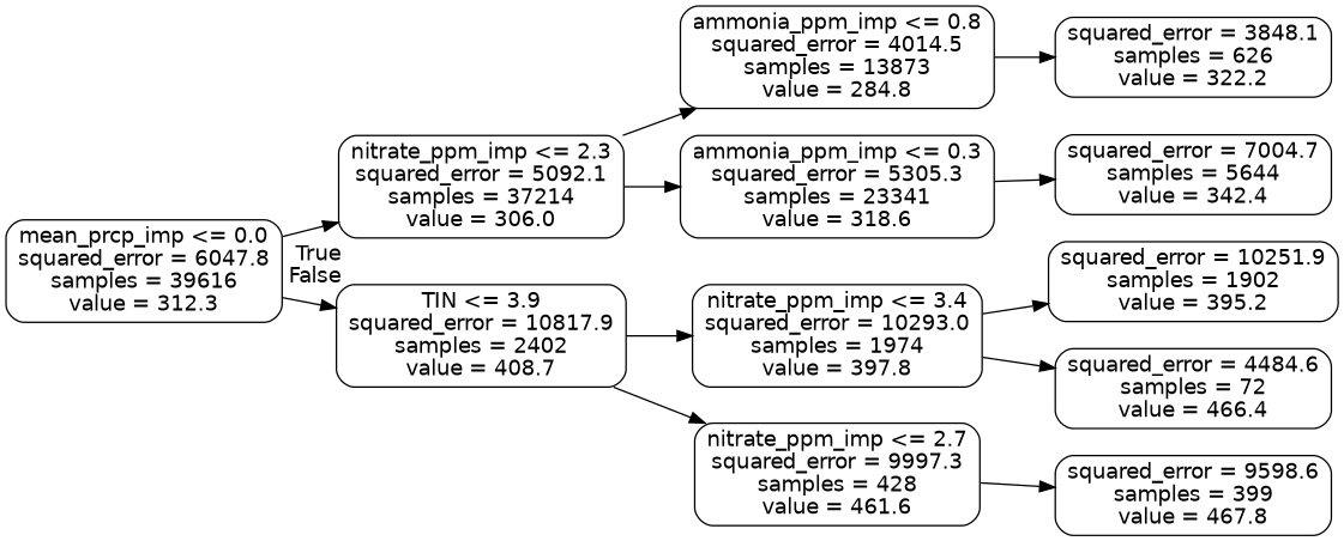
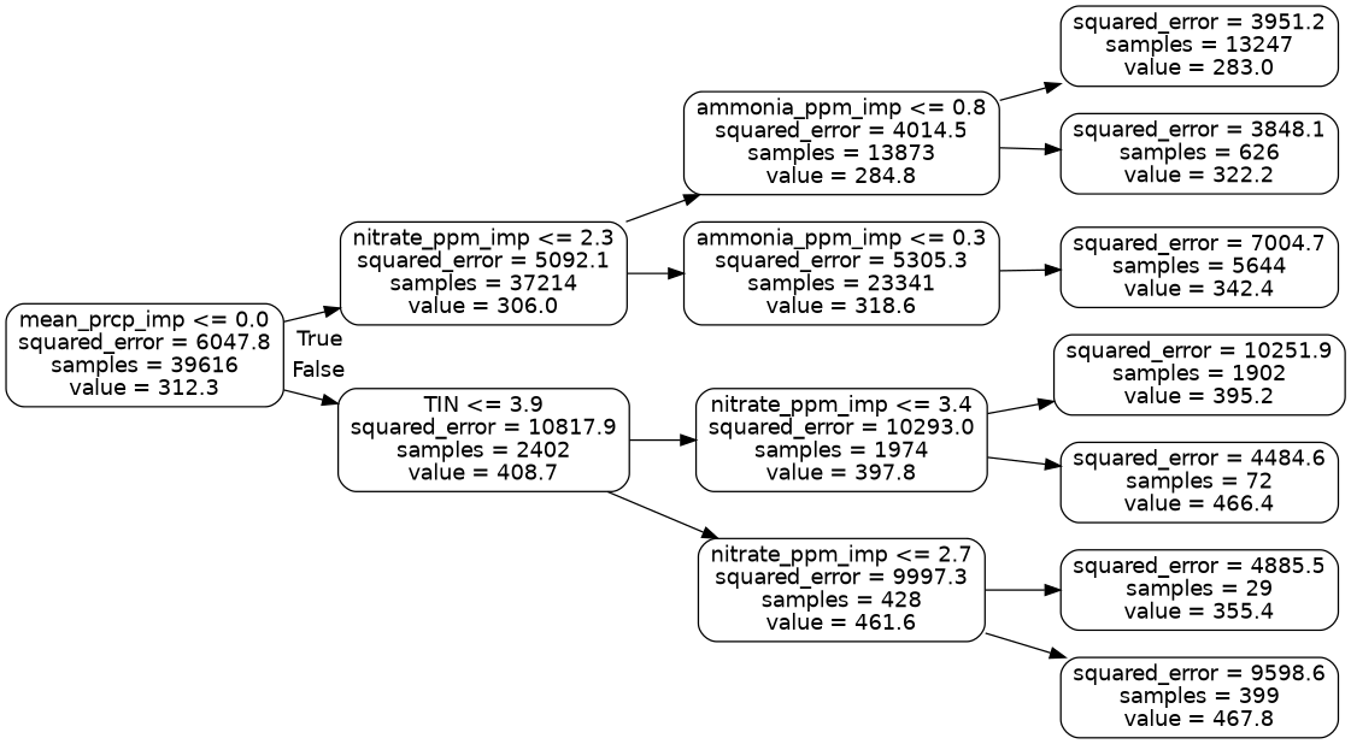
  digraph {
    rankdir=LR
    node [color=black fontname=helvetica shape=box style=rounded]
    edge [fontname=helvetica]
    n1 [label="mean_prcp_imp <= 0.0\nsquared_error = 6047.8\nsamples = 39616\nvalue = 312.3"]
    n2 [label="nitrate_ppm_imp <= 2.3\nsquared_error = 5092.1\nsamples = 37214\nvalue = 306.0"]
    n3 [label="TIN <= 3.9\nsquared_error = 10817.9\nsamples = 2402\nvalue = 408.7"]
    n4 [label="ammonia_ppm_imp <= 0.8\nsquared_error = 4014.5\nsamples = 13873\nvalue = 284.8"]
    n5 [label="ammonia_ppm_imp <= 0.3\nsquared_error = 5305.3\nsamples = 23341\nvalue = 318.6"]
    n6 [label="nitrate_ppm_imp <= 3.4\nsquared_error = 10293.0\nsamples = 1974\nvalue = 397.8"]
    n7 [label="nitrate_ppm_imp <= 2.7\nsquared_error = 9997.3\nsamples = 428\nvalue = 461.6"]
+   n8 [label="squared_error = 3951.2\nsamples = 13247\nvalue = 283.0"]
    n9 [label="squared_error = 3848.1\nsamples = 626\nvalue = 322.2"]
    n10 [label="squared_error = 7004.7\nsamples = 5644\nvalue = 342.4"]
    n11 [label="squared_error = 10251.9\nsamples = 1902\nvalue = 395.2"]
    n12 [label="squared_error = 4484.6\nsamples = 72\nvalue = 466.4"]
+   n13 [label="squared_error = 4885.5\nsamples = 29\nvalue = 355.4"]
    n14 [label="squared_error = 9598.6\nsamples = 399\nvalue = 467.8"]
    n1 -> n2 [headlabel=True labelangle=45 labeldistance=2.5]
    n1 -> n3 [headlabel=False labelangle=-45 labeldistance=2.5]
    n2 -> n4
    n2 -> n5
    n3 -> n6
    n3 -> n7
+   n4 -> n8
    n4 -> n9
    n5 -> n10
    n6 -> n11
    n6 -> n12
+   n7 -> n13
    n7 -> n14
  }
